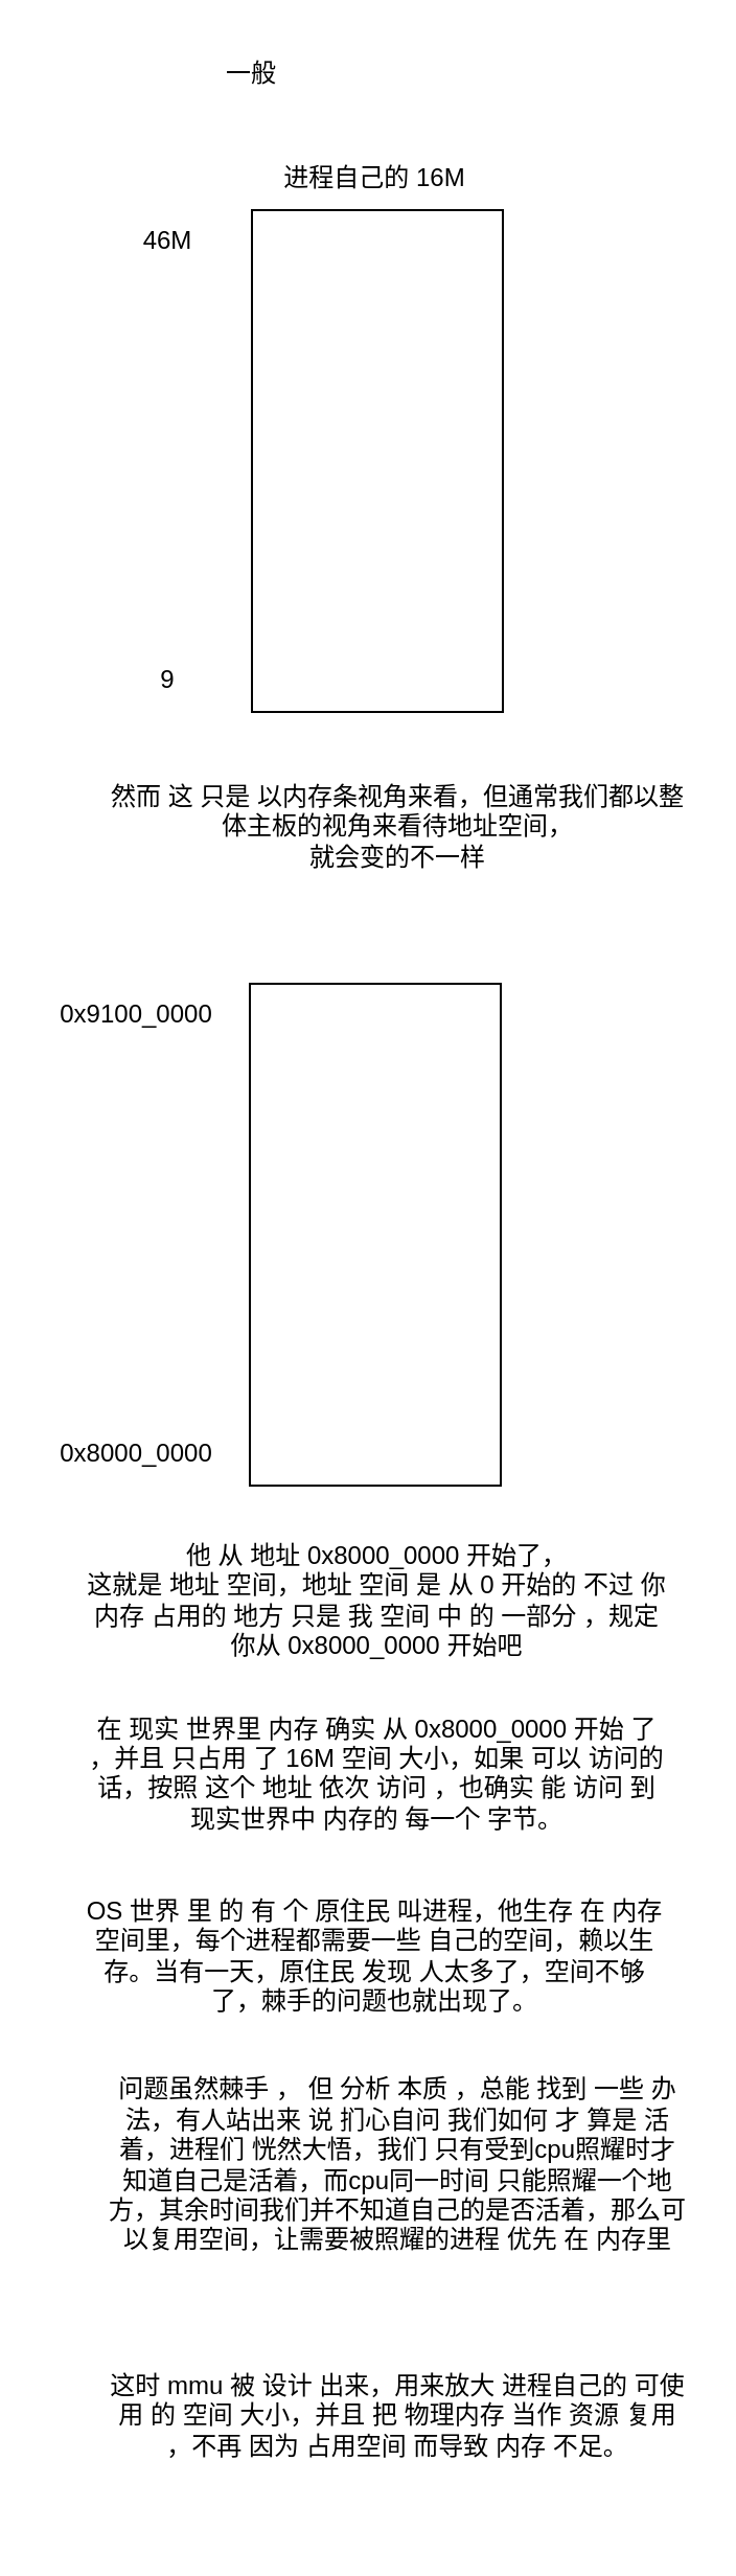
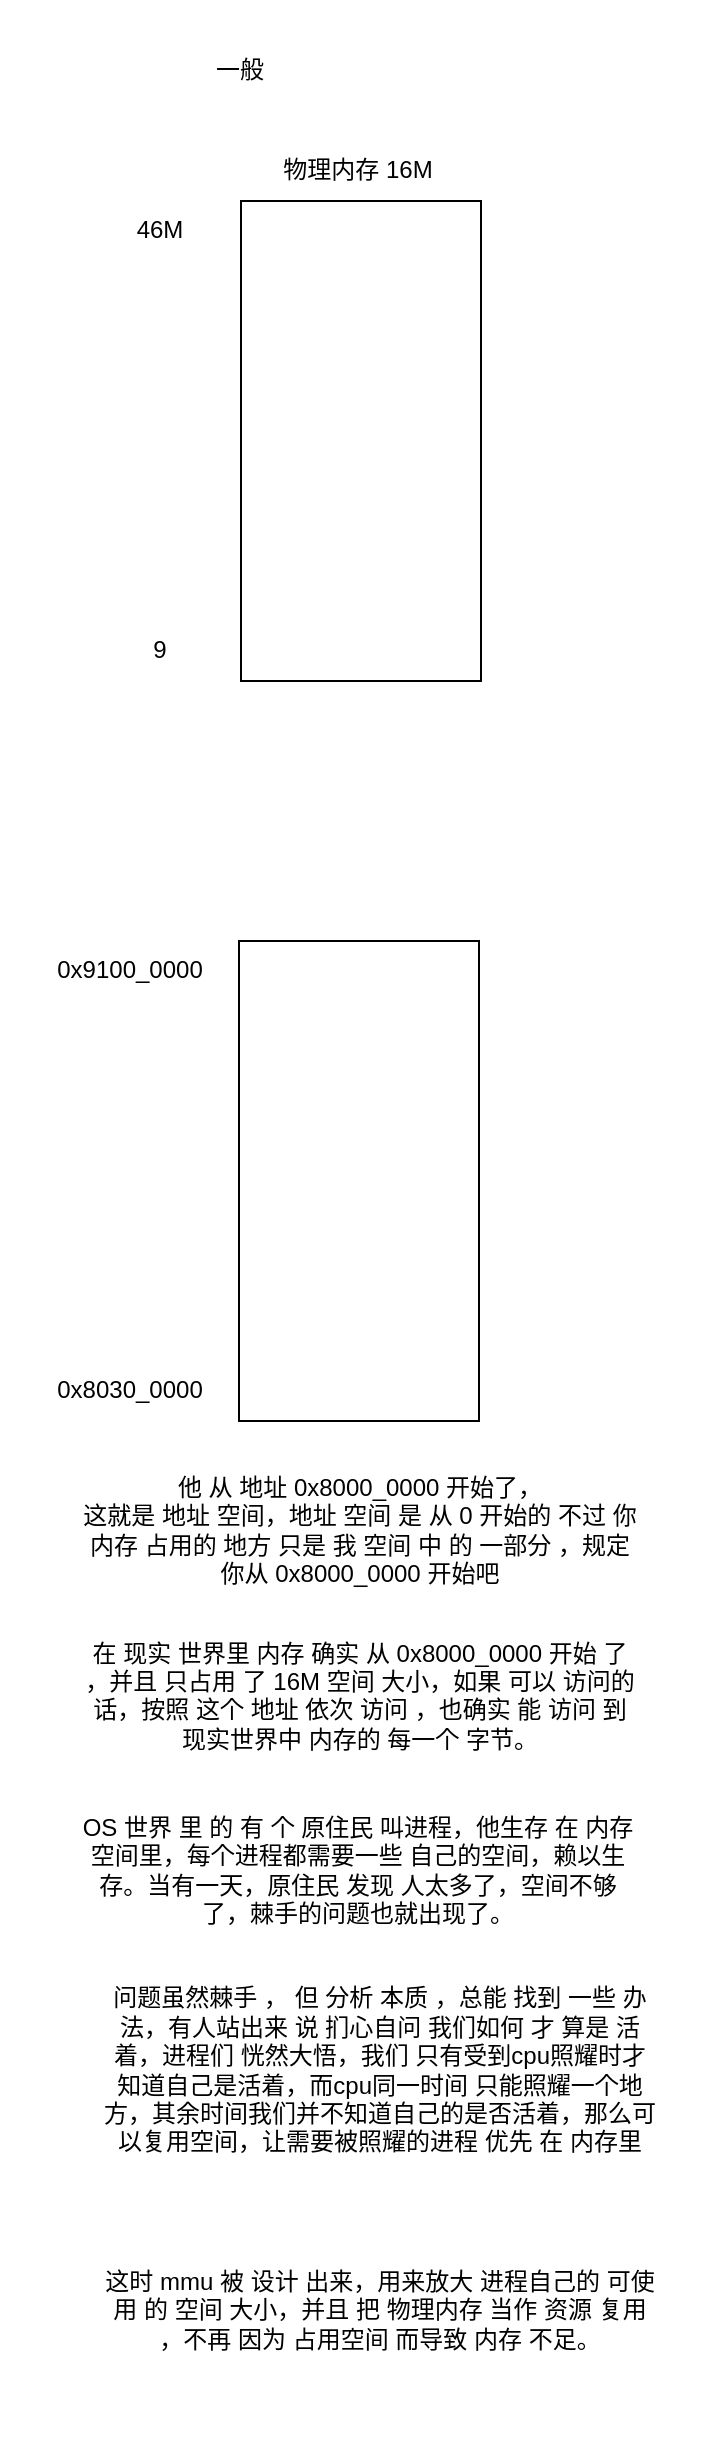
  <mxCell id="0" />
  <mxCell id="1" parent="0" />
  <mxCell id="2" value="" style="rounded=0;whiteSpace=wrap;html=1;" vertex="1" parent="1"><mxGeometry x="120" y="100" width="120" height="240" as="geometry" /></mxCell>
  <mxCell id="3" value="一般" style="text;html=1;strokeColor=none;fillColor=none;align=center;verticalAlign=middle;whiteSpace=wrap;rounded=0;" vertex="1" parent="1"><mxGeometry x="90" y="20" width="60" height="30" as="geometry" /></mxCell>
- <mxCell id="4" value="进程自己的 16M" style="text;html=1;strokeColor=none;fillColor=none;align=center;verticalAlign=middle;whiteSpace=wrap;rounded=0;" vertex="1" parent="1"><mxGeometry x="119" y="70" width="120" height="30" as="geometry" /></mxCell>
+ <mxCell id="4" value="物理内存 16M" style="text;html=1;strokeColor=none;fillColor=none;align=center;verticalAlign=middle;whiteSpace=wrap;rounded=0;" vertex="1" parent="1"><mxGeometry x="119" y="70" width="120" height="30" as="geometry" /></mxCell>
  <mxCell id="5" value="9" style="text;html=1;strokeColor=none;fillColor=none;align=center;verticalAlign=middle;whiteSpace=wrap;rounded=0;" vertex="1" parent="1"><mxGeometry x="50" y="310" width="60" height="30" as="geometry" /></mxCell>
  <mxCell id="6" value="46M" style="text;html=1;strokeColor=none;fillColor=none;align=center;verticalAlign=middle;whiteSpace=wrap;rounded=0;" vertex="1" parent="1"><mxGeometry x="50" y="100" width="60" height="30" as="geometry" /></mxCell>
- <mxCell id="7" value="然而 这 只是 以内存条视角来看，但通常我们都以整体主板的视角来看待地址空间，&lt;br&gt;就会变的不一样" style="text;html=1;strokeColor=none;fillColor=none;align=center;verticalAlign=middle;whiteSpace=wrap;rounded=0;" vertex="1" parent="1"><mxGeometry x="50" y="360" width="280" height="70" as="geometry" /></mxCell>
- <mxCell id="8" value="0x8000_0000" style="text;html=1;strokeColor=none;fillColor=none;align=center;verticalAlign=middle;whiteSpace=wrap;rounded=0;" vertex="1" parent="1"><mxGeometry x="20" y="680" width="90" height="30" as="geometry" /></mxCell>
+ <mxCell id="8" value="0x8030_0000" style="text;html=1;strokeColor=none;fillColor=none;align=center;verticalAlign=middle;whiteSpace=wrap;rounded=0;" vertex="1" parent="1"><mxGeometry x="20" y="680" width="90" height="30" as="geometry" /></mxCell>
  <mxCell id="9" value="0x9100_0000" style="text;html=1;strokeColor=none;fillColor=none;align=center;verticalAlign=middle;whiteSpace=wrap;rounded=0;" vertex="1" parent="1"><mxGeometry x="20" y="470" width="90" height="30" as="geometry" /></mxCell>
  <mxCell id="10" value="" style="rounded=0;whiteSpace=wrap;html=1;" vertex="1" parent="1"><mxGeometry x="119" y="470" width="120" height="240" as="geometry" /></mxCell>
  <mxCell id="11" value="他 从 地址 0x8000_0000 开始了，&lt;br&gt;这就是 地址 空间，地址 空间 是 从 0 开始的 不过 你内存 占用的 地方 只是 我 空间 中 的 一部分 ，规定 你从 0x8000_0000 开始吧" style="text;html=1;strokeColor=none;fillColor=none;align=center;verticalAlign=middle;whiteSpace=wrap;rounded=0;" vertex="1" parent="1"><mxGeometry x="40" y="730" width="280" height="70" as="geometry" /></mxCell>
  <mxCell id="12" value="在 现实 世界里 内存 确实 从 0x8000_0000 开始 了 ，并且 只占用 了 16M 空间 大小，如果 可以 访问的话，按照 这个 地址 依次 访问 ，也确实 能 访问 到 现实世界中 内存的 每一个 字节。&lt;span style=&quot;color: rgba(0 , 0 , 0 , 0) ; font-family: monospace ; font-size: 0px&quot;&gt;%3CmxGraphModel%3E%3Croot%3E%3CmxCell%20id%3D%220%22%2F%3E%3CmxCell%20id%3D%221%22%20parent%3D%220%22%2F%3E%3CmxCell%20id%3D%222%22%20value%3D%22%E4%BB%96%20%E4%BB%8E%20%E5%9C%B0%E5%9D%80%200x8000_0000%20%E5%BC%80%E5%A7%8B%E4%BA%86%EF%BC%8C%26lt%3Bbr%26gt%3B%E8%BF%99%E5%B0%B1%E6%98%AF%20%E5%9C%B0%E5%9D%80%20%E7%A9%BA%E9%97%B4%22%20style%3D%22text%3Bhtml%3D1%3BstrokeColor%3Dnone%3BfillColor%3Dnone%3Balign%3Dcenter%3BverticalAlign%3Dmiddle%3BwhiteSpace%3Dwrap%3Brounded%3D0%3B%22%20vertex%3D%221%22%20parent%3D%221%22%3E%3CmxGeometry%20x%3D%2230%22%20y%3D%22720%22%20width%3D%22280%22%20height%3D%2270%22%20as%3D%22geometry%22%2F%3E%3C%2FmxCell%3E%3C%2Froot%3E%3C%2FmxGraphModel%3E&lt;/span&gt;&lt;br&gt;&lt;span style=&quot;color: rgba(0 , 0 , 0 , 0) ; font-family: monospace ; font-size: 0px&quot;&gt;%3CmxGraphModel%3E%3Croot%3E%3CmxCell%20id%3D%220%22%2F%3E%3CmxCell%20id%3D%221%22%20parent%3D%220%22%2F%3E%3CmxCell%20id%3D%222%22%20value%3D%22%E4%BB%96%20%E4%BB%8E%20%E5%9C%B0%E5%9D%80%200x8000_0000%20%E5%BC%80%E5%A7%8B%E4%BA%86%EF%BC%8C%26lt%3Bbr%26gt%3B%E8%BF%99%E5%B0%B1%E6%98%AF%20%E5%9C%B0%E5%9D%80%20%E7%A9%BA%E9%97%B4%22%20style%3D%22text%3Bhtml%3D1%3BstrokeColor%3Dnone%3BfillColor%3Dnone%3Balign%3Dcenter%3BverticalAlign%3Dmiddle%3BwhiteSpace%3Dwrap%3Brounded%3D0%3B%22%20vertex%3D%221%22%20parent%3D%221%22%3E%3CmxGeometry%20x%3D%2230%22%20y%3D%22720%22%20width%3D%22280%22%20height%3D%2270%22%20as%3D%22geometry%22%2F%3E%3C%2FmxCell%3E%3C%2Froot%3E%3C%2FmxGraphModel%3E&lt;/span&gt;" style="text;html=1;strokeColor=none;fillColor=none;align=center;verticalAlign=middle;whiteSpace=wrap;rounded=0;" vertex="1" parent="1"><mxGeometry x="40" y="820" width="280" height="70" as="geometry" /></mxCell>
  <mxCell id="13" value="OS 世界 里 的 有 个 原住民 叫进程，他生存 在 内存 空间里，每个进程都需要一些 自己的空间，赖以生存。当有一天，原住民 发现 人太多了，空间不够了，棘手的问题也就出现了。" style="text;html=1;strokeColor=none;fillColor=none;align=center;verticalAlign=middle;whiteSpace=wrap;rounded=0;" vertex="1" parent="1"><mxGeometry x="39" y="900" width="280" height="70" as="geometry" /></mxCell>
  <mxCell id="14" value="问题虽然棘手 ， 但 分析 本质 ，总能 找到 一些 办法，有人站出来 说 扪心自问 我们如何 才 算是 活着，进程们 恍然大悟，我们 只有受到cpu照耀时才知道自己是活着，而cpu同一时间 只能照耀一个地方，其余时间我们并不知道自己的是否活着，那么可以复用空间，让需要被照耀的进程 优先 在 内存里" style="text;html=1;strokeColor=none;fillColor=none;align=center;verticalAlign=middle;whiteSpace=wrap;rounded=0;" vertex="1" parent="1"><mxGeometry x="50" y="980" width="280" height="110" as="geometry" /></mxCell>
  <mxCell id="15" value="这时 mmu 被 设计 出来，用来放大 进程自己的 可使用 的 空间 大小，并且 把 物理内存 当作 资源 复用 ，不再 因为 占用空间 而导致 内存 不足。" style="text;html=1;strokeColor=none;fillColor=none;align=center;verticalAlign=middle;whiteSpace=wrap;rounded=0;" vertex="1" parent="1"><mxGeometry x="50" y="1100" width="280" height="110" as="geometry" /></mxCell>
